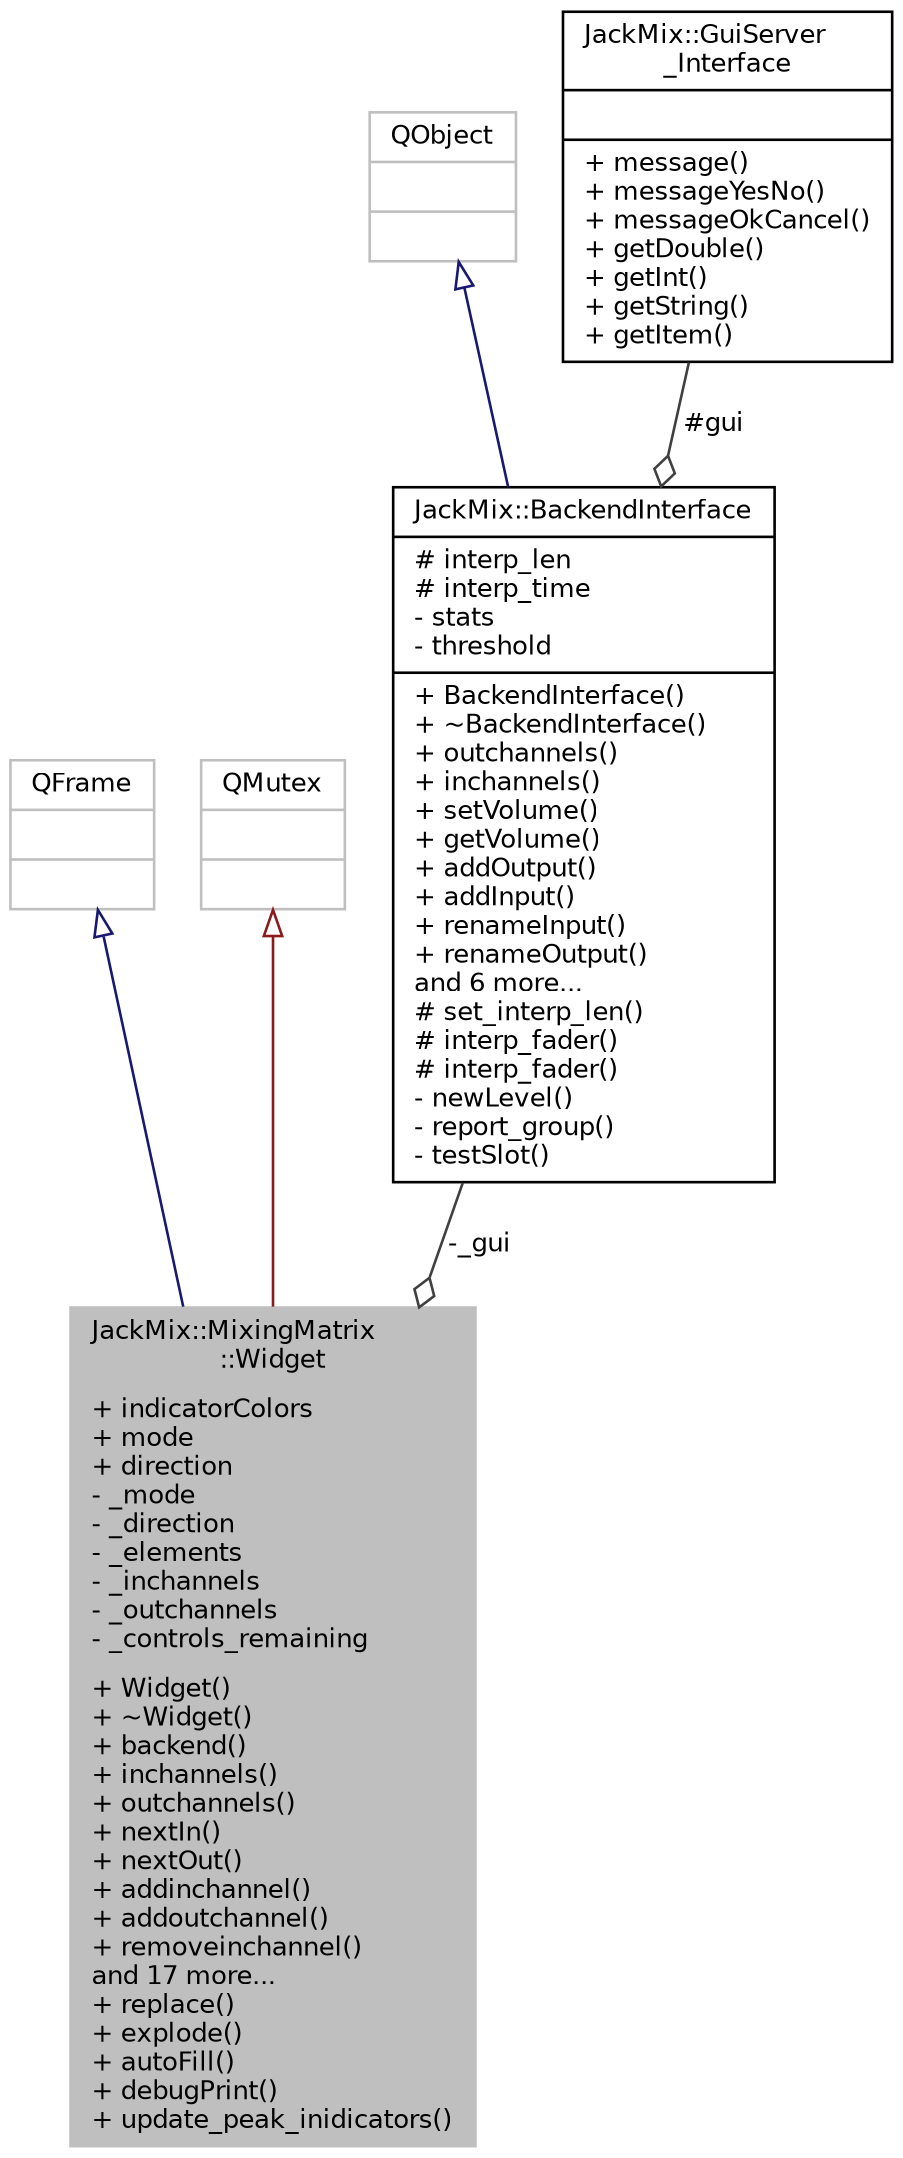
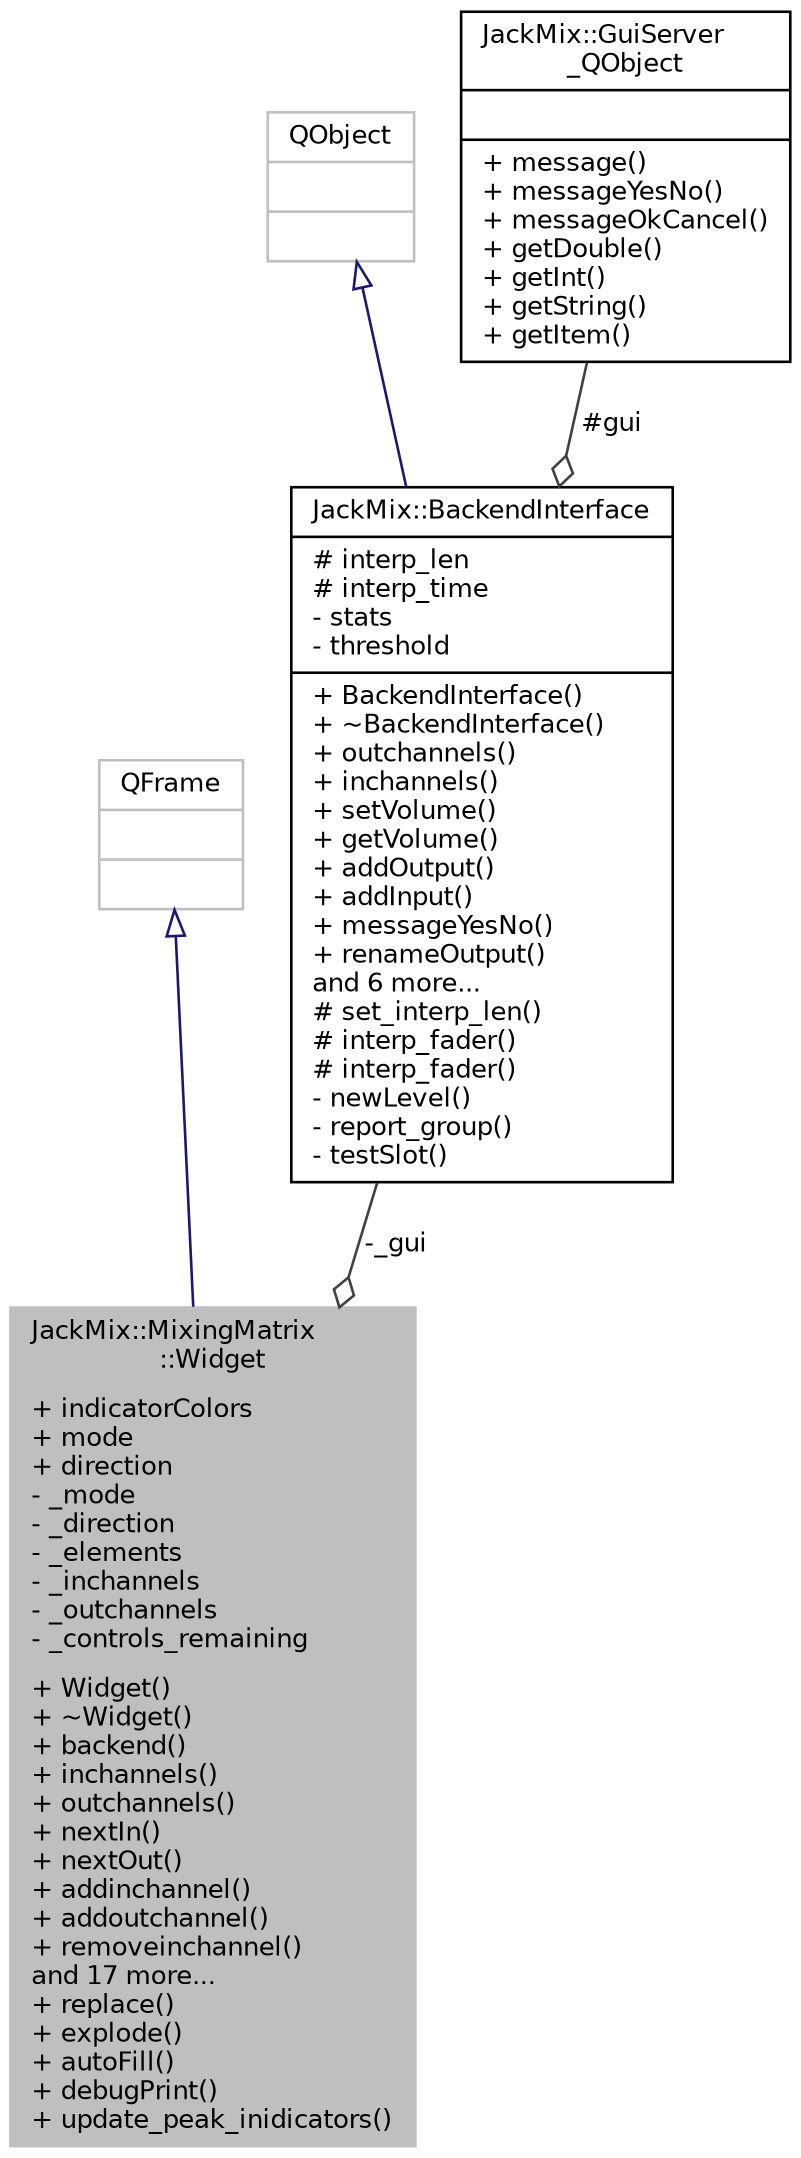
  digraph {
    node [color=grey75 fillcolor=white fontname=Helvetica fontsize=10 shape=record style=filled]
    edge [arrowtail=onormal color=midnightblue dir=back fontname=Helvetica fontsize=10 labelfontname=Helvetica labelfontsize=10 style=solid]
    n1 [fillcolor=grey75 fontcolor=black height=0.2 label="{JackMix::MixingMatrix\l::Widget\n|+ indicatorColors\l+ mode\l+ direction\l- _mode\l- _direction\l- _elements\l- _inchannels\l- _outchannels\l- _controls_remaining\l|+ Widget()\l+ ~Widget()\l+ backend()\l+ inchannels()\l+ outchannels()\l+ nextIn()\l+ nextOut()\l+ addinchannel()\l+ addoutchannel()\l+ removeinchannel()\land 17 more...\l+ replace()\l+ explode()\l+ autoFill()\l+ debugPrint()\l+ update_peak_inidicators()\l}" width=0.4]
    n2 [height=0.2 label="{QFrame\n||}" width=0.4]
-   n3 [height=0.2 label="{QMutex\n||}" width=0.4]
-   n4 [color=black height=0.2 label="{JackMix::BackendInterface\n|# interp_len\l# interp_time\l- stats\l- threshold\l|+ BackendInterface()\l+ ~BackendInterface()\l+ outchannels()\l+ inchannels()\l+ setVolume()\l+ getVolume()\l+ addOutput()\l+ addInput()\l+ renameInput()\l+ renameOutput()\land 6 more...\l# set_interp_len()\l# interp_fader()\l# interp_fader()\l- newLevel()\l- report_group()\l- testSlot()\l}" width=0.4]
+   n4 [color=black height=0.2 label="{JackMix::BackendInterface\n|# interp_len\l# interp_time\l- stats\l- threshold\l|+ BackendInterface()\l+ ~BackendInterface()\l+ outchannels()\l+ inchannels()\l+ setVolume()\l+ getVolume()\l+ addOutput()\l+ addInput()\l+ messageYesNo()\l+ renameOutput()\land 6 more...\l# set_interp_len()\l# interp_fader()\l# interp_fader()\l- newLevel()\l- report_group()\l- testSlot()\l}" width=0.4]
    n5 [height=0.2 label="{QObject\n||}" width=0.4]
-   n6 [color=black height=0.2 label="{JackMix::GuiServer\l_Interface\n||+ message()\l+ messageYesNo()\l+ messageOkCancel()\l+ getDouble()\l+ getInt()\l+ getString()\l+ getItem()\l}" width=0.4]
+   n6 [color=black height=0.2 label="{JackMix::GuiServer\l_QObject\n||+ message()\l+ messageYesNo()\l+ messageOkCancel()\l+ getDouble()\l+ getInt()\l+ getString()\l+ getItem()\l}" width=0.4]
    n2 -> n1
-   n3 -> n1 [color=firebrick4]
    n4 -> n1 [arrowhead=odiamond color=grey25 label=" -_gui" arrowtail="" dir=""]
    n5 -> n4
    n6 -> n4 [arrowhead=odiamond color=grey25 label=" #gui" arrowtail="" dir=""]
  }
